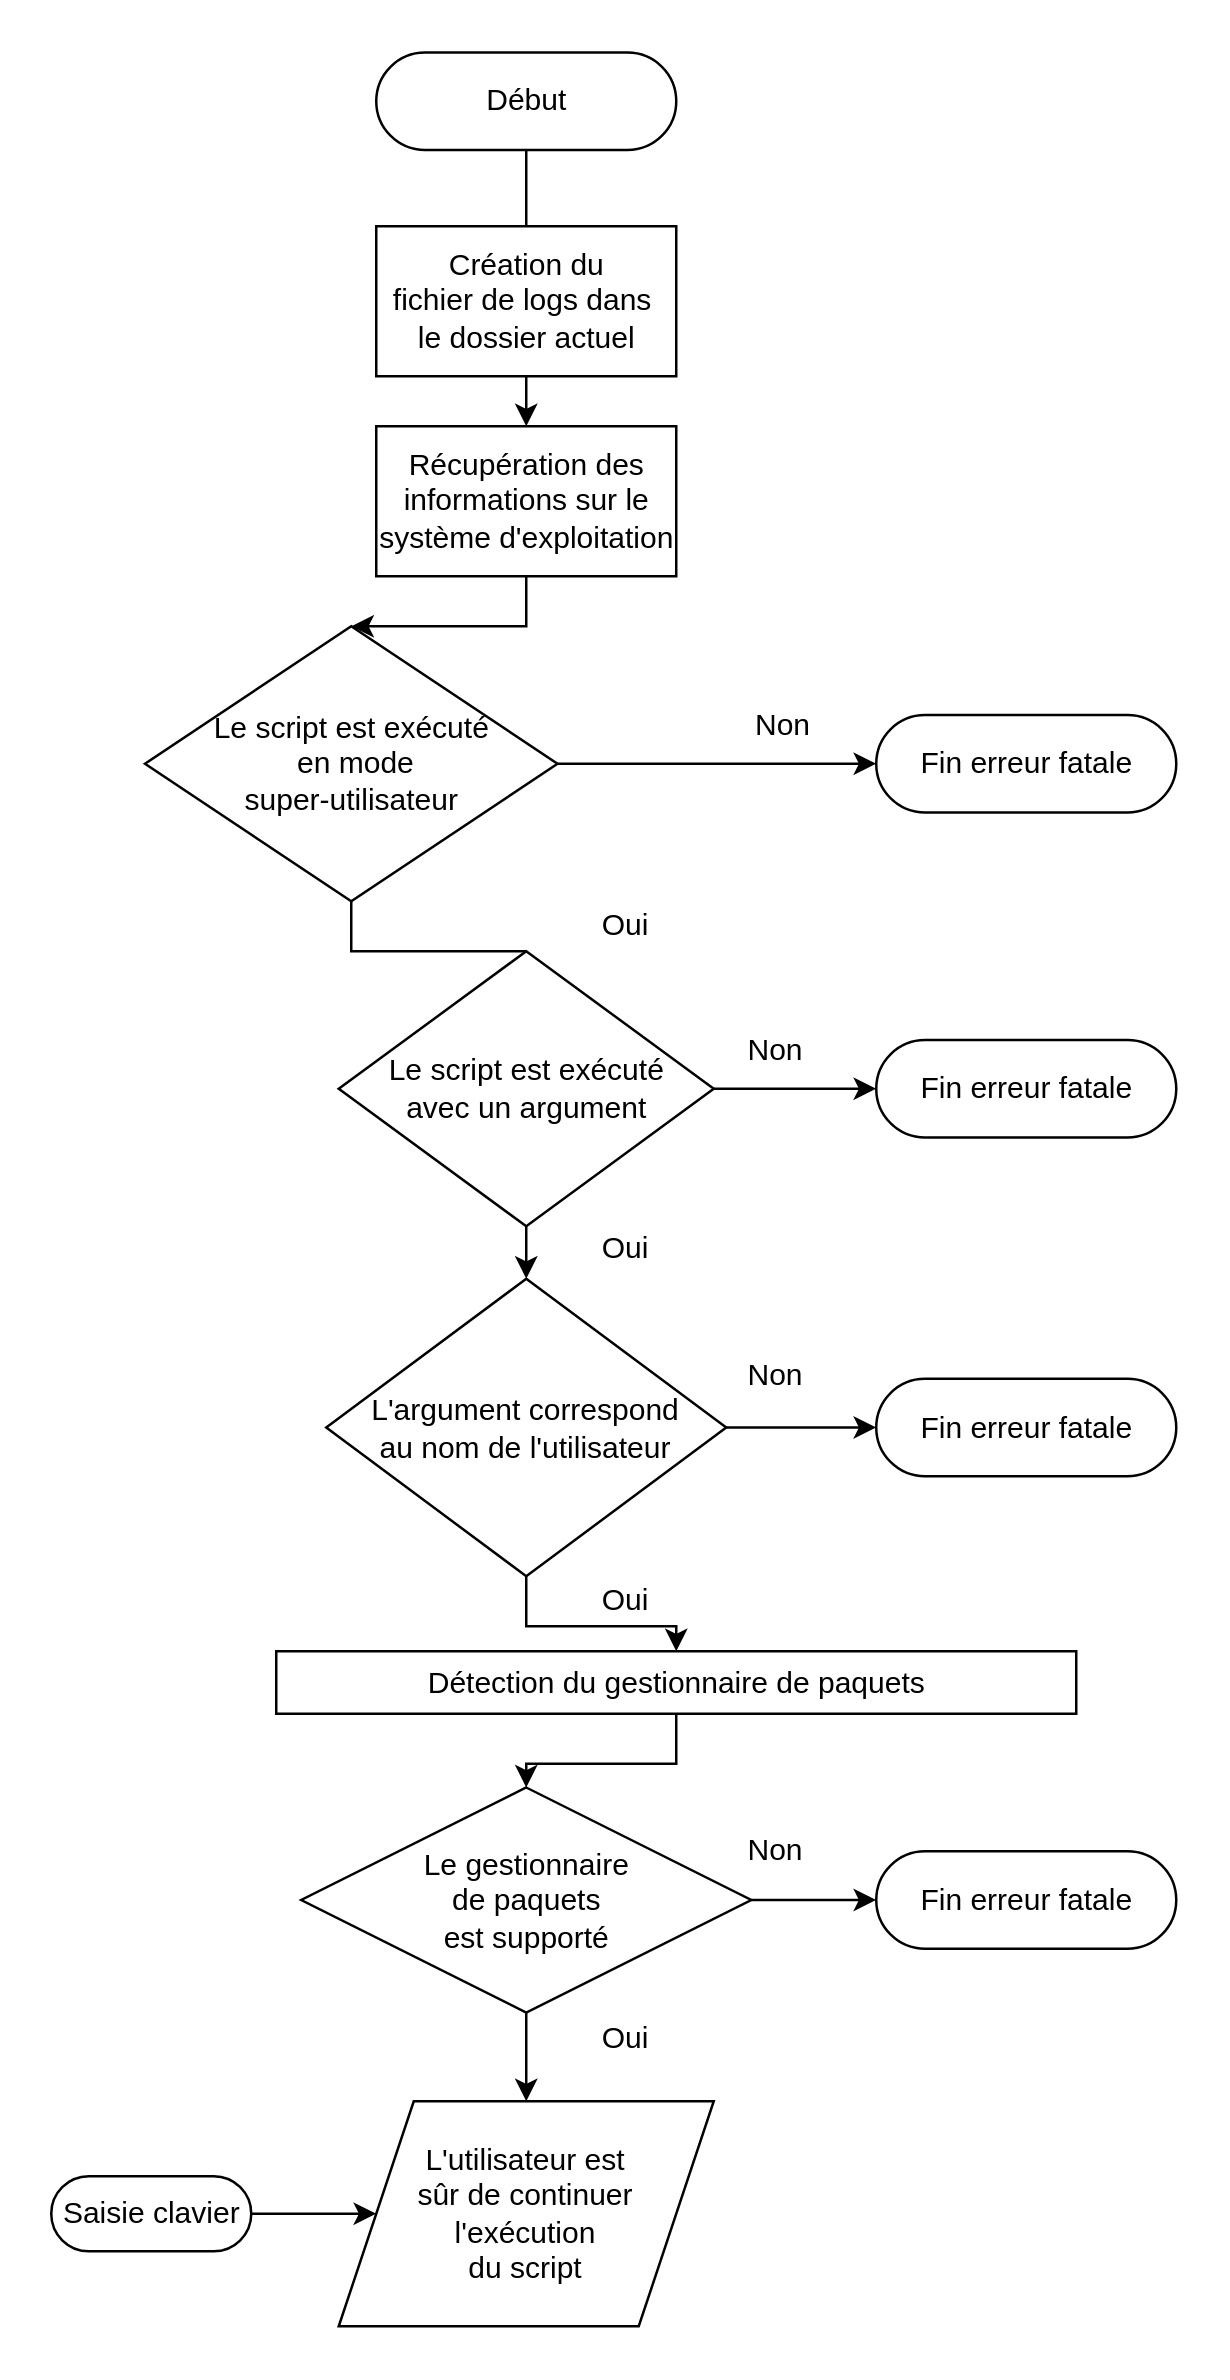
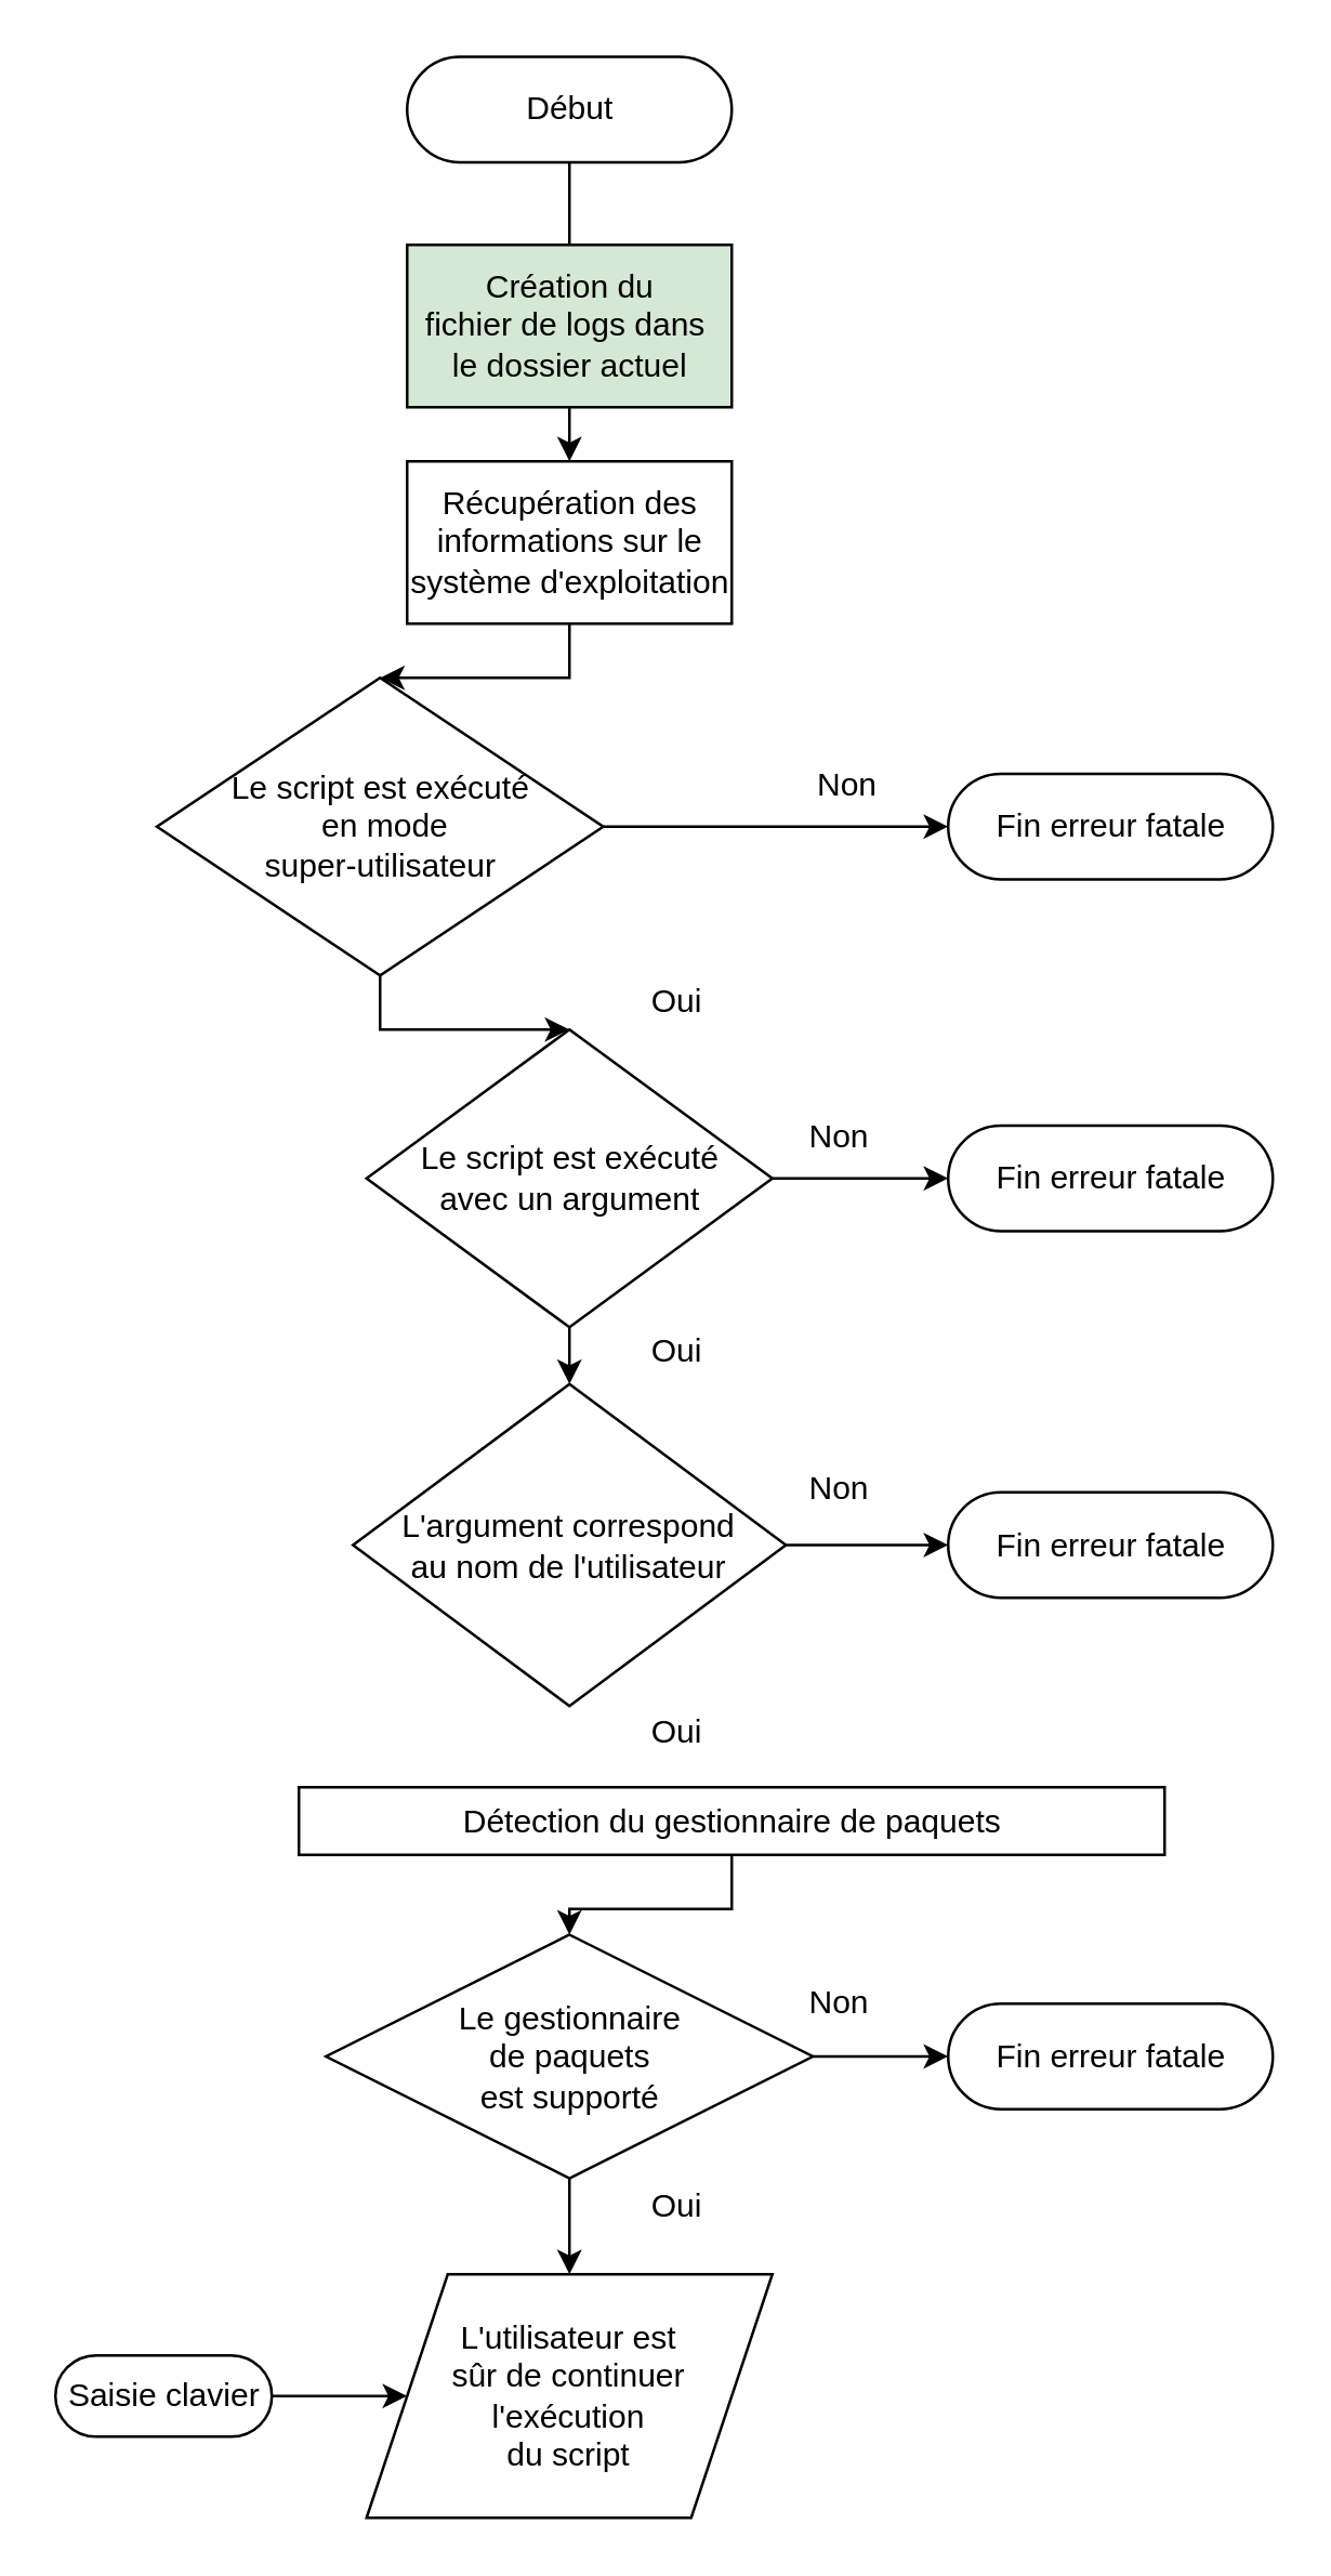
  <mxCell id="0" />
  <mxCell id="1" parent="0" />
  <mxCell id="2" style="edgeStyle=orthogonalEdgeStyle;rounded=0;orthogonalLoop=1;jettySize=auto;html=1;exitX=0.5;exitY=0.5;exitDx=0;exitDy=19.5;exitPerimeter=0;entryX=0.5;entryY=0;entryDx=0;entryDy=0;endArrow=none;" parent="1" source="3" target="6" edge="1"><mxGeometry relative="1" as="geometry" /></mxCell>
  <mxCell id="3" value="&lt;span style=&quot;white-space: normal&quot;&gt;Début&lt;/span&gt;&lt;span style=&quot;white-space: normal&quot;&gt;&lt;br&gt;&lt;/span&gt;" style="html=1;dashed=0;whitespace=wrap;shape=mxgraph.dfd.start" parent="1" vertex="1"><mxGeometry x="150" y="20.5" width="120" height="39" as="geometry" /></mxCell>
  <mxCell id="4" value="Fin erreur fatale" style="html=1;dashed=0;whitespace=wrap;shape=mxgraph.dfd.start" parent="1" vertex="1"><mxGeometry x="350" y="285.5" width="120" height="39" as="geometry" /></mxCell>
  <mxCell id="5" style="edgeStyle=orthogonalEdgeStyle;rounded=0;orthogonalLoop=1;jettySize=auto;html=1;exitX=0.5;exitY=1;exitDx=0;exitDy=0;entryX=0.5;entryY=0;entryDx=0;entryDy=0;" parent="1" source="6" target="8" edge="1"><mxGeometry relative="1" as="geometry" /></mxCell>
- <mxCell id="6" value="Création du &lt;br&gt;fichier de logs dans&amp;nbsp;&lt;br&gt;le dossier actuel" style="html=1;dashed=0;whitespace=wrap;" parent="1" vertex="1"><mxGeometry x="150" y="90" width="120" height="60" as="geometry" /></mxCell>
+ <mxCell id="6" value="Création du &lt;br&gt;fichier de logs dans&amp;nbsp;&lt;br&gt;le dossier actuel" style="html=1;dashed=0;whitespace=wrap;fillColor=#d5e8d4;" parent="1" vertex="1"><mxGeometry x="150" y="90" width="120" height="60" as="geometry" /></mxCell>
  <mxCell id="7" style="edgeStyle=orthogonalEdgeStyle;rounded=0;orthogonalLoop=1;jettySize=auto;html=1;exitX=0.5;exitY=1;exitDx=0;exitDy=0;entryX=0.5;entryY=0;entryDx=0;entryDy=0;" parent="1" source="8" target="11" edge="1"><mxGeometry relative="1" as="geometry" /></mxCell>
  <mxCell id="8" value="Récupération des &lt;br&gt;informations sur le &lt;br&gt;système d'exploitation" style="html=1;dashed=0;whitespace=wrap;" parent="1" vertex="1"><mxGeometry x="150" y="170" width="120" height="60" as="geometry" /></mxCell>
- <mxCell id="9" style="edgeStyle=orthogonalEdgeStyle;rounded=0;orthogonalLoop=1;jettySize=auto;html=1;exitX=0.5;exitY=1;exitDx=0;exitDy=0;entryX=0.5;entryY=0;entryDx=0;entryDy=0;endArrow=none;" parent="1" source="11" target="16" edge="1"><mxGeometry relative="1" as="geometry" /></mxCell>
+ <mxCell id="9" style="edgeStyle=orthogonalEdgeStyle;rounded=0;orthogonalLoop=1;jettySize=auto;html=1;exitX=0.5;exitY=1;exitDx=0;exitDy=0;entryX=0.5;entryY=0;entryDx=0;entryDy=0;" parent="1" source="11" target="16" edge="1"><mxGeometry relative="1" as="geometry" /></mxCell>
  <mxCell id="10" style="edgeStyle=orthogonalEdgeStyle;rounded=0;orthogonalLoop=1;jettySize=auto;html=1;exitX=1;exitY=0.5;exitDx=0;exitDy=0;entryX=0;entryY=0.5;entryDx=0;entryDy=0;entryPerimeter=0;" parent="1" source="11" target="4" edge="1"><mxGeometry relative="1" as="geometry" /></mxCell>
  <mxCell id="11" value="Le script est exécuté&lt;br&gt;&amp;nbsp;en mode&lt;br&gt;super-utilisateur" style="shape=rhombus;html=1;dashed=0;whitespace=wrap;perimeter=rhombusPerimeter;" parent="1" vertex="1"><mxGeometry x="57.5" y="250" width="165" height="110" as="geometry" /></mxCell>
  <mxCell id="12" value="Non" style="text;html=1;strokeColor=none;fillColor=none;align=center;verticalAlign=middle;whiteSpace=wrap;rounded=0;" parent="1" vertex="1"><mxGeometry x="292.5" y="280" width="40" height="20" as="geometry" /></mxCell>
  <mxCell id="13" value="Oui" style="text;html=1;strokeColor=none;fillColor=none;align=center;verticalAlign=middle;whiteSpace=wrap;rounded=0;" parent="1" vertex="1"><mxGeometry x="230" y="360" width="40" height="20" as="geometry" /></mxCell>
  <mxCell id="14" style="edgeStyle=orthogonalEdgeStyle;rounded=0;orthogonalLoop=1;jettySize=auto;html=1;exitX=0.5;exitY=1;exitDx=0;exitDy=0;entryX=0.5;entryY=0;entryDx=0;entryDy=0;" parent="1" source="16" target="21" edge="1"><mxGeometry relative="1" as="geometry" /></mxCell>
  <mxCell id="15" style="edgeStyle=orthogonalEdgeStyle;rounded=0;orthogonalLoop=1;jettySize=auto;html=1;exitX=1;exitY=0.5;exitDx=0;exitDy=0;entryX=0;entryY=0.5;entryDx=0;entryDy=0;entryPerimeter=0;" parent="1" source="16" target="31" edge="1"><mxGeometry relative="1" as="geometry" /></mxCell>
  <mxCell id="16" value="Le script est exécuté &lt;br&gt;avec un argument" style="shape=rhombus;html=1;dashed=0;whitespace=wrap;perimeter=rhombusPerimeter;" parent="1" vertex="1"><mxGeometry x="135" y="380" width="150" height="110" as="geometry" /></mxCell>
  <mxCell id="17" value="Non" style="text;html=1;strokeColor=none;fillColor=none;align=center;verticalAlign=middle;whiteSpace=wrap;rounded=0;" parent="1" vertex="1"><mxGeometry x="290" y="410" width="40" height="20" as="geometry" /></mxCell>
  <mxCell id="18" value="Oui" style="text;html=1;strokeColor=none;fillColor=none;align=center;verticalAlign=middle;whiteSpace=wrap;rounded=0;" parent="1" vertex="1"><mxGeometry x="230" y="489" width="40" height="20" as="geometry" /></mxCell>
- <mxCell id="19" style="edgeStyle=orthogonalEdgeStyle;rounded=0;orthogonalLoop=1;jettySize=auto;html=1;exitX=0.5;exitY=1;exitDx=0;exitDy=0;" parent="1" source="21" target="25" edge="1"><mxGeometry relative="1" as="geometry" /></mxCell>
  <mxCell id="20" style="edgeStyle=orthogonalEdgeStyle;rounded=0;orthogonalLoop=1;jettySize=auto;html=1;exitX=1;exitY=0.5;exitDx=0;exitDy=0;entryX=0;entryY=0.5;entryDx=0;entryDy=0;entryPerimeter=0;" parent="1" source="21" target="32" edge="1"><mxGeometry relative="1" as="geometry" /></mxCell>
  <mxCell id="21" value="L'argument correspond&lt;br&gt;au nom de l'utilisateur" style="rhombus;whiteSpace=wrap;html=1;" parent="1" vertex="1"><mxGeometry x="130" y="511" width="160" height="119" as="geometry" /></mxCell>
  <mxCell id="22" value="Non" style="text;html=1;strokeColor=none;fillColor=none;align=center;verticalAlign=middle;whiteSpace=wrap;rounded=0;" parent="1" vertex="1"><mxGeometry x="290" y="540" width="40" height="20" as="geometry" /></mxCell>
  <mxCell id="23" value="Oui" style="text;html=1;strokeColor=none;fillColor=none;align=center;verticalAlign=middle;whiteSpace=wrap;rounded=0;" parent="1" vertex="1"><mxGeometry x="230" y="630" width="40" height="20" as="geometry" /></mxCell>
  <mxCell id="24" style="edgeStyle=orthogonalEdgeStyle;rounded=0;orthogonalLoop=1;jettySize=auto;html=1;exitX=0.5;exitY=1;exitDx=0;exitDy=0;entryX=0.5;entryY=0;entryDx=0;entryDy=0;" parent="1" source="25" target="28" edge="1"><mxGeometry relative="1" as="geometry" /></mxCell>
  <mxCell id="25" value="Détection du gestionnaire de paquets" style="html=1;dashed=0;whitespace=wrap;" parent="1" vertex="1"><mxGeometry x="110" y="660" width="320" height="25" as="geometry" /></mxCell>
  <mxCell id="26" style="edgeStyle=orthogonalEdgeStyle;rounded=0;orthogonalLoop=1;jettySize=auto;html=1;exitX=1;exitY=0.5;exitDx=0;exitDy=0;entryX=0;entryY=0.5;entryDx=0;entryDy=0;entryPerimeter=0;" parent="1" source="28" target="33" edge="1"><mxGeometry relative="1" as="geometry" /></mxCell>
  <mxCell id="27" style="edgeStyle=orthogonalEdgeStyle;rounded=0;orthogonalLoop=1;jettySize=auto;html=1;exitX=0.5;exitY=1;exitDx=0;exitDy=0;entryX=0.5;entryY=0;entryDx=0;entryDy=0;" parent="1" source="28" target="36" edge="1"><mxGeometry relative="1" as="geometry" /></mxCell>
  <mxCell id="28" value="Le gestionnaire &lt;br&gt;de paquets&lt;br&gt;est supporté" style="shape=rhombus;html=1;dashed=0;whitespace=wrap;perimeter=rhombusPerimeter;" parent="1" vertex="1"><mxGeometry x="120" y="714.5" width="180" height="90" as="geometry" /></mxCell>
  <mxCell id="29" value="Non" style="text;html=1;strokeColor=none;fillColor=none;align=center;verticalAlign=middle;whiteSpace=wrap;rounded=0;" parent="1" vertex="1"><mxGeometry x="290" y="730" width="40" height="20" as="geometry" /></mxCell>
  <mxCell id="30" value="Oui" style="text;html=1;strokeColor=none;fillColor=none;align=center;verticalAlign=middle;whiteSpace=wrap;rounded=0;" parent="1" vertex="1"><mxGeometry x="230" y="804.5" width="40" height="20" as="geometry" /></mxCell>
  <mxCell id="31" value="Fin erreur fatale" style="html=1;dashed=0;whitespace=wrap;shape=mxgraph.dfd.start" parent="1" vertex="1"><mxGeometry x="350" y="415.5" width="120" height="39" as="geometry" /></mxCell>
  <mxCell id="32" value="Fin erreur fatale" style="html=1;dashed=0;whitespace=wrap;shape=mxgraph.dfd.start" parent="1" vertex="1"><mxGeometry x="350" y="551" width="120" height="39" as="geometry" /></mxCell>
  <mxCell id="33" value="Fin erreur fatale" style="html=1;dashed=0;whitespace=wrap;shape=mxgraph.dfd.start" parent="1" vertex="1"><mxGeometry x="350" y="740" width="120" height="39" as="geometry" /></mxCell>
  <mxCell id="34" style="edgeStyle=orthogonalEdgeStyle;rounded=0;orthogonalLoop=1;jettySize=auto;html=1;exitX=1;exitY=0.5;exitDx=0;exitDy=0;exitPerimeter=0;entryX=0;entryY=0.5;entryDx=0;entryDy=0;" parent="1" source="35" target="36" edge="1"><mxGeometry relative="1" as="geometry" /></mxCell>
  <mxCell id="35" value="Saisie clavier" style="html=1;dashed=0;whitespace=wrap;shape=mxgraph.dfd.start" parent="1" vertex="1"><mxGeometry x="20" y="870" width="80" height="30" as="geometry" /></mxCell>
  <mxCell id="36" value="&lt;span style=&quot;text-align: left&quot;&gt;L'utilisateur est &lt;br&gt;sûr&amp;nbsp;de continuer &lt;br&gt;l'exécution &lt;br&gt;du script&lt;/span&gt;" style="shape=parallelogram;perimeter=parallelogramPerimeter;whiteSpace=wrap;html=1;dashed=0;" parent="1" vertex="1"><mxGeometry x="135" y="840" width="150" height="90" as="geometry" /></mxCell>
